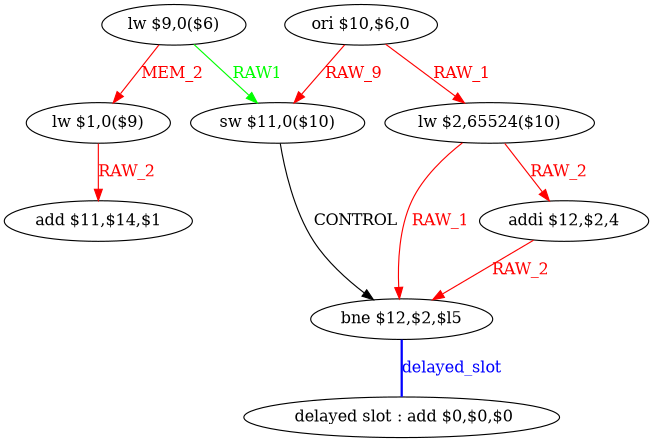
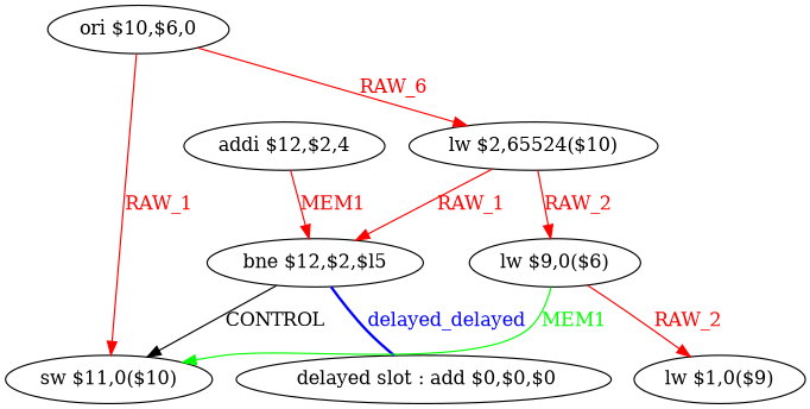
  digraph {
    node [shape=ellipse]
    edge [color=red fontcolor=red]
    n1 [label=" delayed slot : add $0,$0,$0"]
    n2 [label="bne $12,$2,$l5"]
    n3 [label="lw $9,0($6)"]
    n4 [label="lw $1,0($9)"]
    n5 [label="sw $11,0($10)"]
-   n6 [label="add $11,$14,$1"]
    n7 [label="ori $10,$6,0"]
    n8 [label="lw $2,65524($10)"]
    n9 [label="addi $12,$2,4"]
-   n2 -> n1 [color=blue dir=none fontcolor=blue label=delayed_slot style=bold]
-   n3 -> n4 [label=MEM_2]
-   n3 -> n5 [color=green fontcolor=green label=RAW1]
-   n4 -> n6 [label=RAW_2]
-   n5 -> n2 [label=CONTROL color="" fontcolor=""]
-   n7 -> n5 [label=RAW_9]
-   n7 -> n8 [label=RAW_1]
+   n2 -> n1 [color=blue dir=none fontcolor=blue label=delayed_delayed style=bold]
+   n3 -> n4 [label=RAW_2]
+   n3 -> n5 [color=green fontcolor=green label=MEM1]
+   n2 -> n5 [label=CONTROL color="" fontcolor=""]
+   n7 -> n5 [label=RAW_1]
+   n7 -> n8 [label=RAW_6]
    n8 -> n2 [label=RAW_1]
-   n8 -> n9 [label=RAW_2]
-   n9 -> n2 [label=RAW_2]
+   n8 -> n3 [label=RAW_2]
+   n9 -> n2 [label=MEM1]
  }
